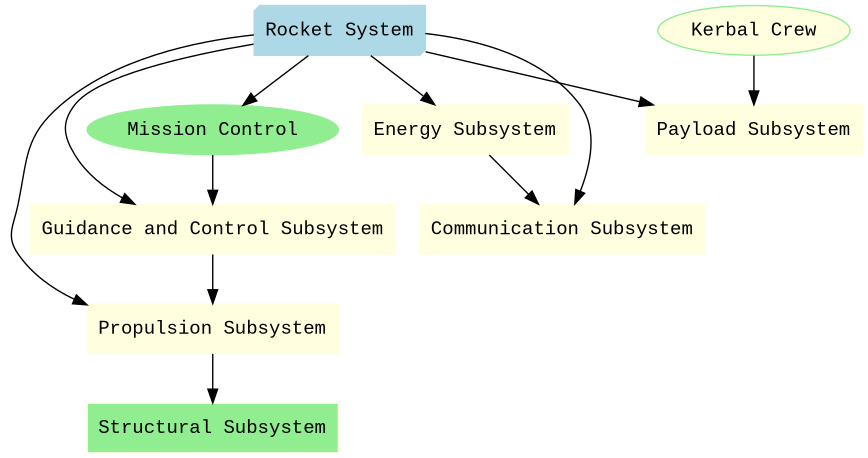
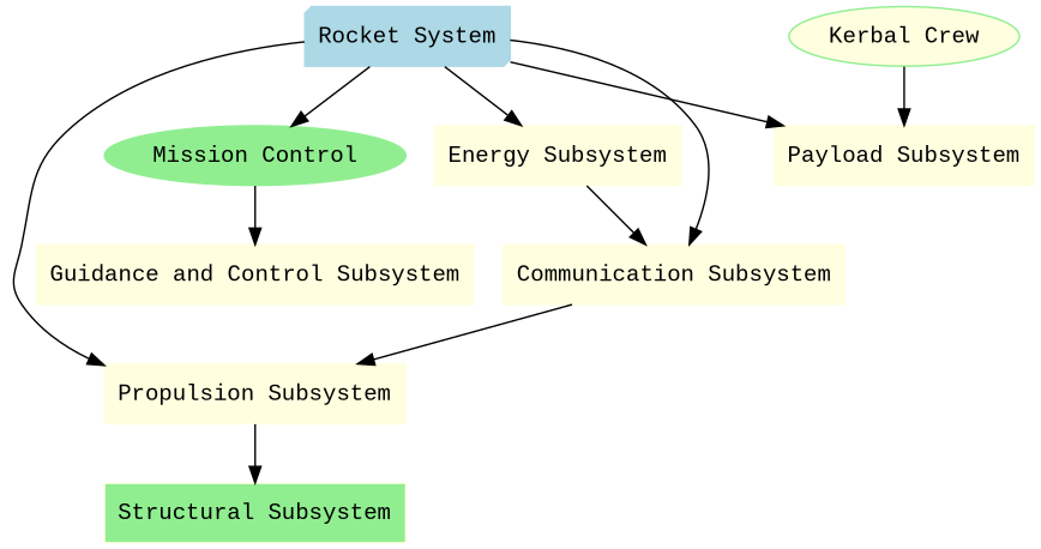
  digraph {
    fontname="Liberation Mono"
    node [color=lightyellow fontname="Liberation Mono" shape=box style=filled]
    edge [fontname="Liberation Mono"]
    n1 [color=lightblue label="Rocket System" shape=box3d]
    n2 [label="Propulsion Subsystem"]
    n3 [label="Guidance and Control Subsystem"]
    n4 [label="Energy Subsystem"]
    n5 [label="Payload Subsystem"]
    n6 [label="Communication Subsystem"]
    n7 [color=lightgreen label="Mission Control" shape=ellipse]
    n8 [fillcolor=lightgreen label="Structural Subsystem"]
    n9 [color=lightgreen fillcolor=lightyellow label="Kerbal Crew" shape=ellipse]
    n1 -> n2
-   n1 -> n3
    n1 -> n4
    n1 -> n5
    n1 -> n6
    n1 -> n7
    n2 -> n8
-   n3 -> n2
+   n6 -> n2
    n4 -> n6
    n7 -> n3
    n9 -> n5
  }
